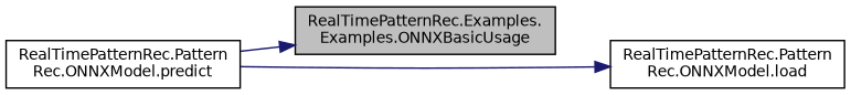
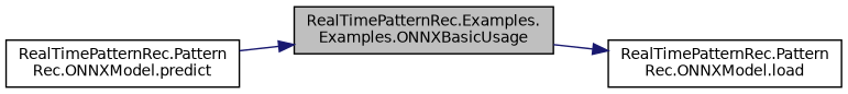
  digraph {
    rankdir=LR
    node [color=black fillcolor=white fontname=Helvetica fontsize=10 shape=record style=filled]
    edge [color=midnightblue fontname=Helvetica fontsize=10 labelfontname=Helvetica labelfontsize=10 style=solid]
    n1 [fillcolor=grey75 fontcolor=black height=0.2 label="RealTimePatternRec.Examples.\lExamples.ONNXBasicUsage" width=0.4]
    n2 [height=0.2 label="RealTimePatternRec.Pattern\lRec.ONNXModel.load" width=0.4]
    n3 [height=0.2 label="RealTimePatternRec.Pattern\lRec.ONNXModel.predict" width=0.4]
-   n3 -> n2
+   n1 -> n2
    n3 -> n1
  }
